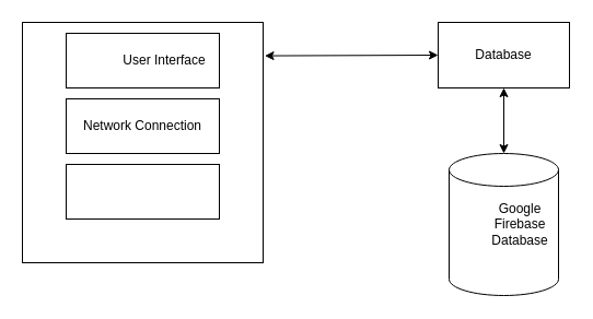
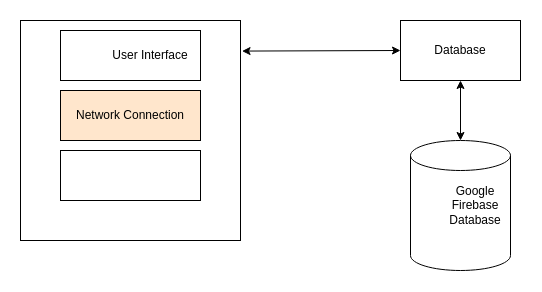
  <mxCell id="0" />
  <mxCell id="1" parent="0" />
  <mxCell id="2" value="" style="shape=cylinder3;whiteSpace=wrap;html=1;boundedLbl=1;backgroundOutline=1;size=15;" vertex="1" parent="1"><mxGeometry x="410" y="140" width="100" height="130" as="geometry" /></mxCell>
  <mxCell id="3" value="Google Firebase Database" style="text;html=1;strokeColor=none;fillColor=none;align=center;verticalAlign=middle;whiteSpace=wrap;rounded=0;" vertex="1" parent="1"><mxGeometry x="445" y="190" width="60" height="30" as="geometry" /></mxCell>
  <mxCell id="4" value="" style="rounded=0;whiteSpace=wrap;html=1;movable=1;resizable=1;rotatable=1;deletable=1;editable=1;locked=0;connectable=1;" vertex="1" parent="1"><mxGeometry x="400" y="20" width="120" height="60" as="geometry" /></mxCell>
  <mxCell id="5" value="Database" style="text;html=1;strokeColor=none;fillColor=none;align=center;verticalAlign=middle;whiteSpace=wrap;rounded=0;movable=1;resizable=1;rotatable=1;deletable=1;editable=1;locked=0;connectable=1;" vertex="1" parent="1"><mxGeometry x="430" y="35" width="60" height="30" as="geometry" /></mxCell>
  <mxCell id="6" value="" style="whiteSpace=wrap;html=1;aspect=fixed;" vertex="1" parent="1"><mxGeometry x="20" y="20" width="220" height="220" as="geometry" /></mxCell>
  <mxCell id="7" value="" style="endArrow=classic;startArrow=classic;html=1;rounded=0;entryX=0.5;entryY=1;entryDx=0;entryDy=0;exitX=0.5;exitY=0;exitDx=0;exitDy=0;exitPerimeter=0;" edge="1" parent="1" source="2" target="4"><mxGeometry width="50" height="50" relative="1" as="geometry"><mxPoint x="200" y="170" as="sourcePoint" /><mxPoint x="250" y="120" as="targetPoint" /></mxGeometry></mxCell>
  <mxCell id="8" value="" style="endArrow=classic;startArrow=classic;html=1;rounded=0;entryX=0;entryY=0.5;entryDx=0;entryDy=0;exitX=1.007;exitY=0.139;exitDx=0;exitDy=0;exitPerimeter=0;" edge="1" parent="1" source="6" target="4"><mxGeometry width="50" height="50" relative="1" as="geometry"><mxPoint x="250" y="160" as="sourcePoint" /><mxPoint x="300" y="110" as="targetPoint" /></mxGeometry></mxCell>
  <mxCell id="9" value="" style="rounded=0;whiteSpace=wrap;html=1;" vertex="1" parent="1"><mxGeometry x="60" y="30" width="140" height="50" as="geometry" /></mxCell>
  <mxCell id="10" value="Text" style="text;html=1;strokeColor=none;fillColor=none;align=center;verticalAlign=middle;whiteSpace=wrap;rounded=0;" vertex="1" parent="1"><mxGeometry x="85" y="100" width="105" height="30" as="geometry" /></mxCell>
  <mxCell id="11" value="User Interface" style="text;html=1;strokeColor=none;fillColor=none;align=center;verticalAlign=middle;whiteSpace=wrap;rounded=0;" vertex="1" parent="1"><mxGeometry x="105" y="40" width="90" height="30" as="geometry" /></mxCell>
- <mxCell id="12" value="Network Connection" style="rounded=0;whiteSpace=wrap;html=1;" vertex="1" parent="1"><mxGeometry x="60" y="90" width="140" height="50" as="geometry" /></mxCell>
+ <mxCell id="12" value="Network Connection" style="rounded=0;whiteSpace=wrap;html=1;fillColor=#ffe6cc;" vertex="1" parent="1"><mxGeometry x="60" y="90" width="140" height="50" as="geometry" /></mxCell>
  <mxCell id="13" value="" style="rounded=0;whiteSpace=wrap;html=1;" vertex="1" parent="1"><mxGeometry x="60" y="150" width="140" height="50" as="geometry" /></mxCell>
